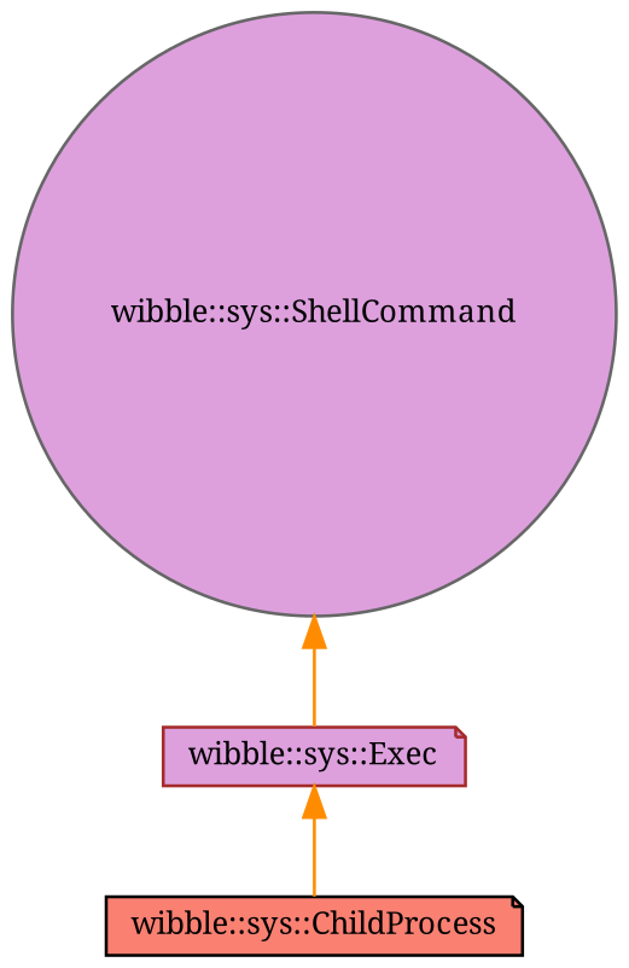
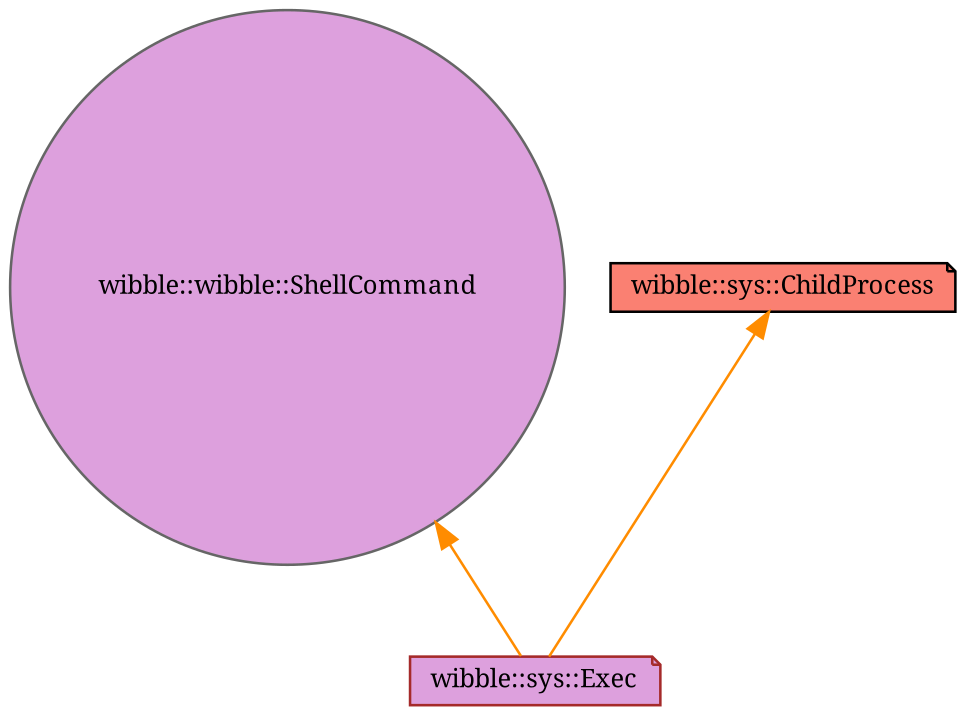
  digraph {
    fontname="Noto Serif"
    node [fillcolor=plum fontname="Noto Serif" fontsize=10 shape=note style=filled]
    edge [color=darkorange dir=back fontname="Noto Serif" fontsize=10 labelfontname=Helvetica labelfontsize=10 style=solid]
    n1 [color=brown fontcolor=black height=0.2 label="wibble::sys::Exec" width=0.4]
-   n2 [color=gray40 height=0.2 label="wibble::sys::ShellCommand" shape=circle width=0.4]
+   n2 [color=gray40 height=0.2 label="wibble::wibble::ShellCommand" shape=circle width=0.4]
    n3 [color=black fillcolor=salmon height=0.2 label="wibble::sys::ChildProcess" width=0.4]
    n2 -> n1
-   n1 -> n3
+   n3 -> n1
  }
